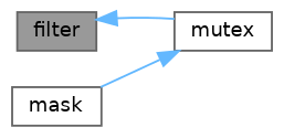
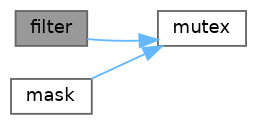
  digraph {
    rankdir=LR
    node [color=grey40 fillcolor=white fontname=Helvetica fontsize=10 shape=box style=filled]
    edge [color=steelblue1 fontname=Helvetica fontsize=10 labelfontname=Helvetica labelfontsize=10 style=solid]
    n1 [color=gray40 fillcolor=grey60 fontcolor=black height=0.2 label=filter width=0.4]
    n2 [height=0.2 label=mutex width=0.4]
    n3 [height=0.2 label=mask width=0.4]
-   n2 -> n1
+   n1 -> n2
    n3 -> n2
  }
